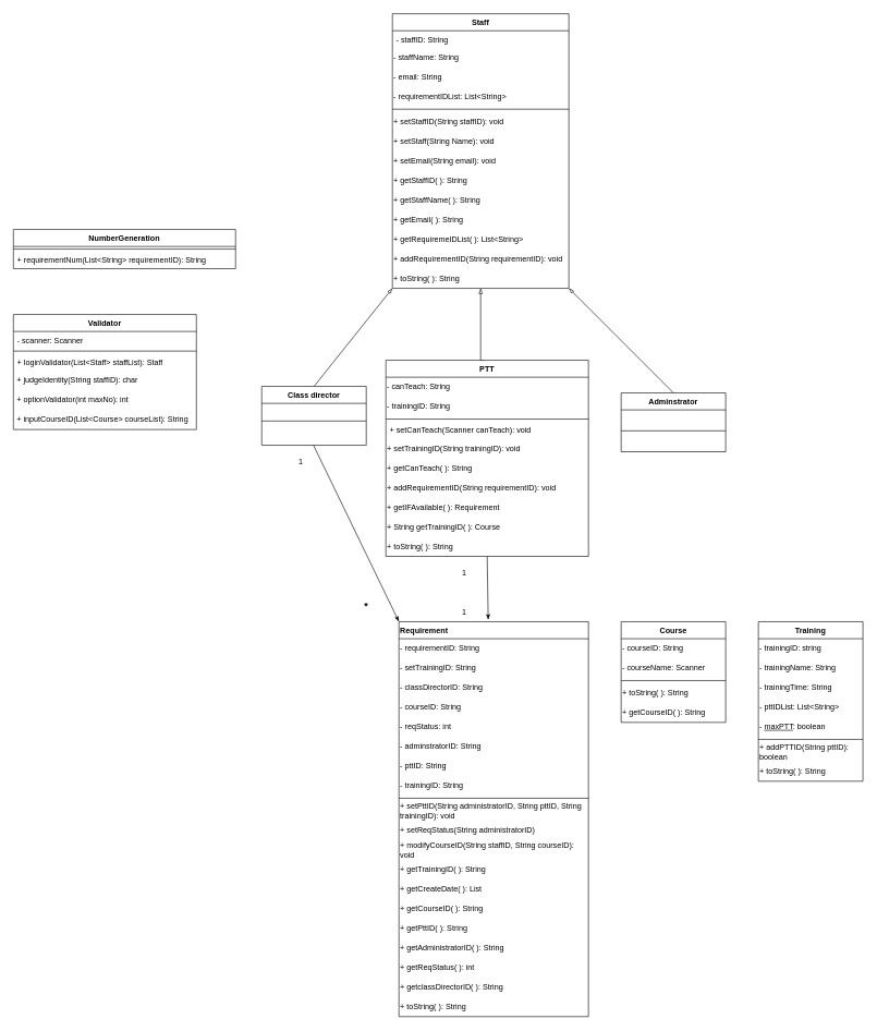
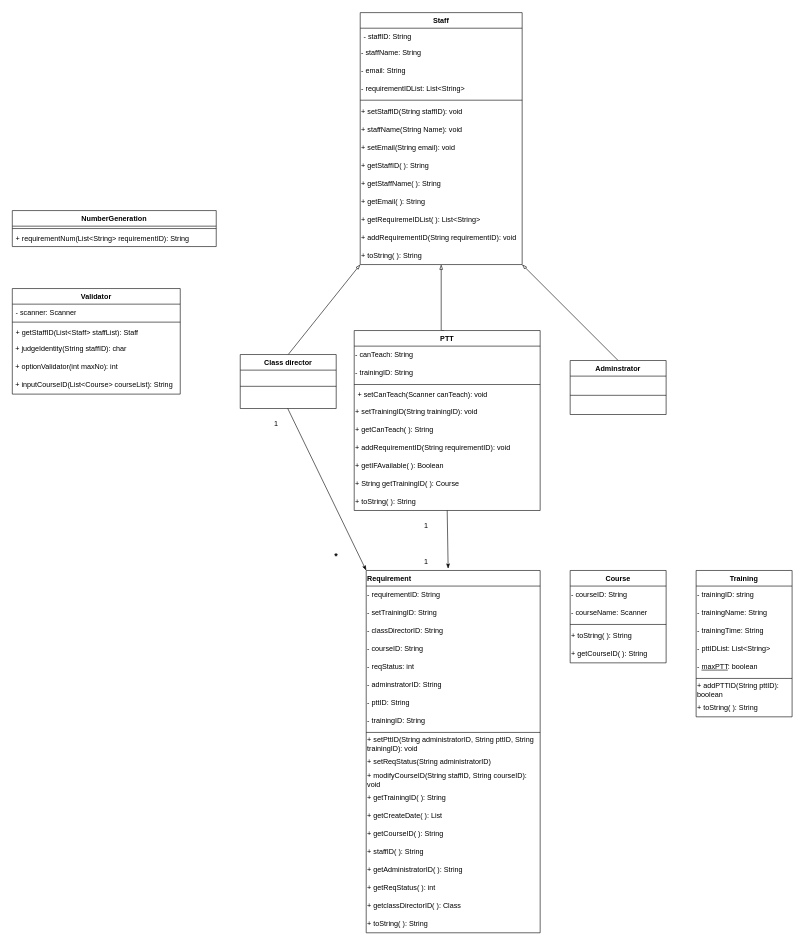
  <mxCell id="0" />
  <mxCell id="1" parent="0" />
  <mxCell id="2" value="Staff" style="swimlane;fontStyle=1;align=center;verticalAlign=top;childLayout=stackLayout;horizontal=1;startSize=26;horizontalStack=0;resizeParent=1;resizeLast=0;collapsible=1;marginBottom=0;rounded=0;shadow=0;strokeWidth=1;" parent="1" vertex="1"><mxGeometry x="600" y="20" width="270" height="420" as="geometry"><mxRectangle x="230" y="140" width="160" height="26" as="alternateBounds" /></mxGeometry></mxCell>
  <mxCell id="3" value="- staffID: String" style="text;align=left;verticalAlign=top;spacingLeft=4;spacingRight=4;overflow=hidden;rotatable=0;points=[[0,0.5],[1,0.5]];portConstraint=eastwest;" parent="2" vertex="1"><mxGeometry y="26" width="270" height="26" as="geometry" /></mxCell>
  <mxCell id="4" value="- staffName: String" style="text;html=1;strokeColor=none;fillColor=none;align=left;verticalAlign=middle;whiteSpace=wrap;rounded=0;" parent="2" vertex="1"><mxGeometry y="52" width="270" height="30" as="geometry" /></mxCell>
  <mxCell id="5" value="- email: String" style="text;html=1;strokeColor=none;fillColor=none;align=left;verticalAlign=middle;whiteSpace=wrap;rounded=0;" parent="2" vertex="1"><mxGeometry y="82" width="270" height="30" as="geometry" /></mxCell>
  <mxCell id="6" value="- requirementIDList: List&amp;lt;String&amp;gt;" style="text;html=1;strokeColor=none;fillColor=none;align=left;verticalAlign=middle;whiteSpace=wrap;rounded=0;" parent="2" vertex="1"><mxGeometry y="112" width="270" height="30" as="geometry" /></mxCell>
  <mxCell id="7" value="" style="line;html=1;strokeWidth=1;align=left;verticalAlign=middle;spacingTop=-1;spacingLeft=3;spacingRight=3;rotatable=0;labelPosition=right;points=[];portConstraint=eastwest;" parent="2" vertex="1"><mxGeometry y="142" width="270" height="8" as="geometry" /></mxCell>
  <mxCell id="8" value="+ setStaffID(String staffID): void" style="text;html=1;strokeColor=none;fillColor=none;align=left;verticalAlign=middle;whiteSpace=wrap;rounded=0;" parent="2" vertex="1"><mxGeometry y="150" width="270" height="30" as="geometry" /></mxCell>
- <mxCell id="9" value="+ setStaff(String Name): void" style="text;html=1;strokeColor=none;fillColor=none;align=left;verticalAlign=middle;whiteSpace=wrap;rounded=0;" parent="2" vertex="1"><mxGeometry y="180" width="270" height="30" as="geometry" /></mxCell>
+ <mxCell id="9" value="+ staffName(String Name): void" style="text;html=1;strokeColor=none;fillColor=none;align=left;verticalAlign=middle;whiteSpace=wrap;rounded=0;" parent="2" vertex="1"><mxGeometry y="180" width="270" height="30" as="geometry" /></mxCell>
  <mxCell id="10" value="+ setEmail(String email): void" style="text;html=1;strokeColor=none;fillColor=none;align=left;verticalAlign=middle;whiteSpace=wrap;rounded=0;" parent="2" vertex="1"><mxGeometry y="210" width="270" height="30" as="geometry" /></mxCell>
  <mxCell id="11" value="+ getStaffID( ): String&amp;nbsp;" style="text;html=1;strokeColor=none;fillColor=none;align=left;verticalAlign=middle;whiteSpace=wrap;rounded=0;" parent="2" vertex="1"><mxGeometry y="240" width="270" height="30" as="geometry" /></mxCell>
  <mxCell id="12" value="+ getStaffName( ): String" style="text;html=1;strokeColor=none;fillColor=none;align=left;verticalAlign=middle;whiteSpace=wrap;rounded=0;" parent="2" vertex="1"><mxGeometry y="270" width="270" height="30" as="geometry" /></mxCell>
  <mxCell id="13" value="+ getEmail( ): String" style="text;html=1;strokeColor=none;fillColor=none;align=left;verticalAlign=middle;whiteSpace=wrap;rounded=0;" parent="2" vertex="1"><mxGeometry y="300" width="270" height="30" as="geometry" /></mxCell>
  <mxCell id="14" value="+ getRequiremeIDList( ): List&amp;lt;String&amp;gt;" style="text;html=1;strokeColor=none;fillColor=none;align=left;verticalAlign=middle;whiteSpace=wrap;rounded=0;" parent="2" vertex="1"><mxGeometry y="330" width="270" height="30" as="geometry" /></mxCell>
  <mxCell id="15" value="+ addRequirementID(String requirementID): void" style="text;html=1;strokeColor=none;fillColor=none;align=left;verticalAlign=middle;whiteSpace=wrap;rounded=0;" parent="2" vertex="1"><mxGeometry y="360" width="270" height="30" as="geometry" /></mxCell>
  <mxCell id="16" value="+ toString( ): String" style="text;html=1;strokeColor=none;fillColor=none;align=left;verticalAlign=middle;whiteSpace=wrap;rounded=0;" parent="2" vertex="1"><mxGeometry y="390" width="270" height="30" as="geometry" /></mxCell>
  <mxCell id="17" style="rounded=0;orthogonalLoop=1;jettySize=auto;html=1;exitX=0.5;exitY=0;exitDx=0;exitDy=0;endArrow=blockThin;endFill=0;entryX=0;entryY=1;entryDx=0;entryDy=0;" parent="1" source="18" target="16" edge="1"><mxGeometry relative="1" as="geometry"><mxPoint x="480" y="500" as="targetPoint" /></mxGeometry></mxCell>
  <mxCell id="18" value="Class director" style="swimlane;fontStyle=1;align=center;verticalAlign=top;childLayout=stackLayout;horizontal=1;startSize=26;horizontalStack=0;resizeParent=1;resizeLast=0;collapsible=1;marginBottom=0;rounded=0;shadow=0;strokeWidth=1;" parent="1" vertex="1"><mxGeometry x="400" y="590" width="160" height="90" as="geometry"><mxRectangle x="130" y="380" width="160" height="26" as="alternateBounds" /></mxGeometry></mxCell>
  <mxCell id="19" value="" style="line;html=1;strokeWidth=1;align=left;verticalAlign=middle;spacingTop=-1;spacingLeft=3;spacingRight=3;rotatable=0;labelPosition=right;points=[];portConstraint=eastwest;" parent="18" vertex="1"><mxGeometry y="26" width="160" height="54" as="geometry" /></mxCell>
  <mxCell id="20" style="edgeStyle=orthogonalEdgeStyle;rounded=0;orthogonalLoop=1;jettySize=auto;html=1;endArrow=blockThin;endFill=0;entryX=0.5;entryY=1;entryDx=0;entryDy=0;" parent="1" target="16" edge="1"><mxGeometry relative="1" as="geometry"><mxPoint x="740" y="550" as="sourcePoint" /><mxPoint x="740" y="460" as="targetPoint" /><Array as="points"><mxPoint x="735" y="550" /></Array></mxGeometry></mxCell>
  <mxCell id="21" style="rounded=0;orthogonalLoop=1;jettySize=auto;html=1;exitX=0.5;exitY=0;exitDx=0;exitDy=0;endArrow=blockThin;endFill=0;entryX=1;entryY=1;entryDx=0;entryDy=0;" parent="1" source="22" target="16" edge="1"><mxGeometry relative="1" as="geometry"><mxPoint x="1022" y="570" as="targetPoint" /></mxGeometry></mxCell>
  <mxCell id="22" value="Adminstrator" style="swimlane;fontStyle=1;align=center;verticalAlign=top;childLayout=stackLayout;horizontal=1;startSize=26;horizontalStack=0;resizeParent=1;resizeLast=0;collapsible=1;marginBottom=0;rounded=0;shadow=0;strokeWidth=1;" parent="1" vertex="1"><mxGeometry x="950" y="600" width="160" height="90" as="geometry"><mxRectangle x="340" y="380" width="170" height="26" as="alternateBounds" /></mxGeometry></mxCell>
  <mxCell id="23" value="" style="line;html=1;strokeWidth=1;align=left;verticalAlign=middle;spacingTop=-1;spacingLeft=3;spacingRight=3;rotatable=0;labelPosition=right;points=[];portConstraint=eastwest;" parent="22" vertex="1"><mxGeometry y="26" width="160" height="64" as="geometry" /></mxCell>
  <mxCell id="24" value="Requirement" style="swimlane;fontStyle=1;align=left;verticalAlign=top;childLayout=stackLayout;horizontal=1;startSize=26;horizontalStack=0;resizeParent=1;resizeLast=0;collapsible=1;marginBottom=0;rounded=0;shadow=0;strokeWidth=1;swimlaneFillColor=default;" parent="1" vertex="1"><mxGeometry x="610" y="950" width="290" height="604" as="geometry"><mxRectangle x="550" y="140" width="160" height="26" as="alternateBounds" /></mxGeometry></mxCell>
  <mxCell id="25" value="- requirementID: String" style="text;html=1;strokeColor=none;fillColor=none;align=left;verticalAlign=middle;whiteSpace=wrap;rounded=0;" parent="24" vertex="1"><mxGeometry y="26" width="290" height="30" as="geometry" /></mxCell>
  <mxCell id="26" value="- setTrainingID: String" style="text;html=1;strokeColor=none;fillColor=none;align=left;verticalAlign=middle;whiteSpace=wrap;rounded=0;" parent="24" vertex="1"><mxGeometry y="56" width="290" height="30" as="geometry" /></mxCell>
  <mxCell id="27" value="- classDirectorID: String" style="text;html=1;strokeColor=none;fillColor=none;align=left;verticalAlign=middle;whiteSpace=wrap;rounded=0;" parent="24" vertex="1"><mxGeometry y="86" width="290" height="30" as="geometry" /></mxCell>
  <mxCell id="28" value="- courseID: String" style="text;html=1;strokeColor=none;fillColor=none;align=left;verticalAlign=middle;whiteSpace=wrap;rounded=0;" parent="24" vertex="1"><mxGeometry y="116" width="290" height="30" as="geometry" /></mxCell>
  <mxCell id="29" value="- reqStatus: int" style="text;html=1;strokeColor=none;fillColor=none;align=left;verticalAlign=middle;whiteSpace=wrap;rounded=0;" parent="24" vertex="1"><mxGeometry y="146" width="290" height="30" as="geometry" /></mxCell>
  <mxCell id="30" value="- adminstratorID: String" style="text;html=1;strokeColor=none;fillColor=none;align=left;verticalAlign=middle;whiteSpace=wrap;rounded=0;" parent="24" vertex="1"><mxGeometry y="176" width="290" height="30" as="geometry" /></mxCell>
  <mxCell id="31" value="- pttID: String" style="text;html=1;strokeColor=none;fillColor=none;align=left;verticalAlign=middle;whiteSpace=wrap;rounded=0;" parent="24" vertex="1"><mxGeometry y="206" width="290" height="30" as="geometry" /></mxCell>
  <mxCell id="32" value="- trainingID: String" style="text;html=1;strokeColor=none;fillColor=none;align=left;verticalAlign=middle;whiteSpace=wrap;rounded=0;" parent="24" vertex="1"><mxGeometry y="236" width="290" height="30" as="geometry" /></mxCell>
  <mxCell id="33" value="" style="line;html=1;strokeWidth=1;align=left;verticalAlign=middle;spacingTop=-1;spacingLeft=3;spacingRight=3;rotatable=0;labelPosition=right;points=[];portConstraint=eastwest;" parent="24" vertex="1"><mxGeometry y="266" width="290" height="8" as="geometry" /></mxCell>
  <mxCell id="34" value="+ setPttID(String administratorID, String pttID, String trainingID): void" style="text;html=1;strokeColor=none;fillColor=none;align=left;verticalAlign=middle;whiteSpace=wrap;rounded=0;" parent="24" vertex="1"><mxGeometry y="274" width="290" height="30" as="geometry" /></mxCell>
  <mxCell id="35" value="+ setReqStatus(String administratorID)" style="text;html=1;strokeColor=none;fillColor=none;align=left;verticalAlign=middle;whiteSpace=wrap;rounded=0;" parent="24" vertex="1"><mxGeometry y="304" width="290" height="30" as="geometry" /></mxCell>
  <mxCell id="36" value="+ modifyCourseID(String staffID, String courseID): void" style="text;html=1;strokeColor=none;fillColor=none;align=left;verticalAlign=middle;whiteSpace=wrap;rounded=0;" parent="24" vertex="1"><mxGeometry y="334" width="290" height="30" as="geometry" /></mxCell>
  <mxCell id="37" value="+ getTrainingID( ): String" style="text;html=1;strokeColor=none;fillColor=none;align=left;verticalAlign=middle;whiteSpace=wrap;rounded=0;" parent="24" vertex="1"><mxGeometry y="364" width="290" height="30" as="geometry" /></mxCell>
  <mxCell id="38" value="+ getCreateDate( ): List" style="text;html=1;strokeColor=none;fillColor=none;align=left;verticalAlign=middle;whiteSpace=wrap;rounded=0;" parent="24" vertex="1"><mxGeometry y="394" width="290" height="30" as="geometry" /></mxCell>
  <mxCell id="39" value="+ getCourseID( ): String" style="text;html=1;strokeColor=none;fillColor=none;align=left;verticalAlign=middle;whiteSpace=wrap;rounded=0;" parent="24" vertex="1"><mxGeometry y="424" width="290" height="30" as="geometry" /></mxCell>
- <mxCell id="40" value="+ getPttID( ): String" style="text;html=1;strokeColor=none;fillColor=none;align=left;verticalAlign=middle;whiteSpace=wrap;rounded=0;" parent="24" vertex="1"><mxGeometry y="454" width="290" height="30" as="geometry" /></mxCell>
+ <mxCell id="40" value="+ staffID( ): String" style="text;html=1;strokeColor=none;fillColor=none;align=left;verticalAlign=middle;whiteSpace=wrap;rounded=0;" parent="24" vertex="1"><mxGeometry y="454" width="290" height="30" as="geometry" /></mxCell>
  <mxCell id="41" value="+ getAdministratorID( ): String" style="text;html=1;strokeColor=none;fillColor=none;align=left;verticalAlign=middle;whiteSpace=wrap;rounded=0;" parent="24" vertex="1"><mxGeometry y="484" width="290" height="30" as="geometry" /></mxCell>
  <mxCell id="42" value="+ getReqStatus( ): int" style="text;html=1;strokeColor=none;fillColor=none;align=left;verticalAlign=middle;whiteSpace=wrap;rounded=0;" parent="24" vertex="1"><mxGeometry y="514" width="290" height="30" as="geometry" /></mxCell>
- <mxCell id="43" value="+ getclassDirectorID( ): String" style="text;html=1;strokeColor=none;fillColor=none;align=left;verticalAlign=middle;whiteSpace=wrap;rounded=0;" parent="24" vertex="1"><mxGeometry y="544" width="290" height="30" as="geometry" /></mxCell>
+ <mxCell id="43" value="+ getclassDirectorID( ): Class" style="text;html=1;strokeColor=none;fillColor=none;align=left;verticalAlign=middle;whiteSpace=wrap;rounded=0;" parent="24" vertex="1"><mxGeometry y="544" width="290" height="30" as="geometry" /></mxCell>
  <mxCell id="44" value="+ toString( ): String" style="text;html=1;strokeColor=none;fillColor=none;align=left;verticalAlign=middle;whiteSpace=wrap;rounded=0;" parent="24" vertex="1"><mxGeometry y="574" width="290" height="30" as="geometry" /></mxCell>
  <mxCell id="45" value="Course" style="swimlane;fontStyle=1;align=center;verticalAlign=top;childLayout=stackLayout;horizontal=1;startSize=26;horizontalStack=0;resizeParent=1;resizeLast=0;collapsible=1;marginBottom=0;rounded=0;shadow=0;strokeWidth=1;swimlaneFillColor=default;" parent="1" vertex="1"><mxGeometry x="950" y="950" width="160" height="154" as="geometry"><mxRectangle x="550" y="140" width="160" height="26" as="alternateBounds" /></mxGeometry></mxCell>
  <mxCell id="46" value="- courseID: String" style="text;html=1;strokeColor=none;fillColor=none;align=left;verticalAlign=middle;whiteSpace=wrap;rounded=0;" parent="45" vertex="1"><mxGeometry y="26" width="160" height="30" as="geometry" /></mxCell>
  <mxCell id="47" value="- courseName: Scanner" style="text;html=1;strokeColor=none;fillColor=none;align=left;verticalAlign=middle;whiteSpace=wrap;rounded=0;" parent="45" vertex="1"><mxGeometry y="56" width="160" height="30" as="geometry" /></mxCell>
  <mxCell id="48" value="" style="line;html=1;strokeWidth=1;align=left;verticalAlign=middle;spacingTop=-1;spacingLeft=3;spacingRight=3;rotatable=0;labelPosition=right;points=[];portConstraint=eastwest;" parent="45" vertex="1"><mxGeometry y="86" width="160" height="8" as="geometry" /></mxCell>
  <mxCell id="49" value="+ toString( ): String" style="text;html=1;strokeColor=none;fillColor=none;align=left;verticalAlign=middle;whiteSpace=wrap;rounded=0;" parent="45" vertex="1"><mxGeometry y="94" width="160" height="30" as="geometry" /></mxCell>
  <mxCell id="50" value="+ getCourseID( ): String" style="text;html=1;strokeColor=none;fillColor=none;align=left;verticalAlign=middle;whiteSpace=wrap;rounded=0;" parent="45" vertex="1"><mxGeometry y="124" width="160" height="30" as="geometry" /></mxCell>
  <mxCell id="51" value="PTT" style="swimlane;fontStyle=1;align=center;verticalAlign=top;childLayout=stackLayout;horizontal=1;startSize=26;horizontalStack=0;resizeParent=1;resizeParentMax=0;resizeLast=0;collapsible=1;marginBottom=0;whiteSpace=wrap;html=1;" parent="1" vertex="1"><mxGeometry x="590" y="550" width="310" height="300" as="geometry" /></mxCell>
  <mxCell id="52" value="- canTeach: String&amp;nbsp;" style="text;html=1;strokeColor=none;fillColor=none;align=left;verticalAlign=middle;whiteSpace=wrap;rounded=0;" parent="51" vertex="1"><mxGeometry y="26" width="310" height="30" as="geometry" /></mxCell>
  <mxCell id="53" value="- trainingID: String" style="text;html=1;strokeColor=none;fillColor=none;align=left;verticalAlign=middle;whiteSpace=wrap;rounded=0;" parent="51" vertex="1"><mxGeometry y="56" width="310" height="30" as="geometry" /></mxCell>
  <mxCell id="54" value="" style="line;strokeWidth=1;fillColor=none;align=left;verticalAlign=middle;spacingTop=-1;spacingLeft=3;spacingRight=3;rotatable=0;labelPosition=right;points=[];portConstraint=eastwest;strokeColor=inherit;" parent="51" vertex="1"><mxGeometry y="86" width="310" height="8" as="geometry" /></mxCell>
  <mxCell id="55" value="+ setCanTeach(Scanner canTeach): void" style="text;strokeColor=none;fillColor=none;align=left;verticalAlign=top;spacingLeft=4;spacingRight=4;overflow=hidden;rotatable=0;points=[[0,0.5],[1,0.5]];portConstraint=eastwest;whiteSpace=wrap;html=1;" parent="51" vertex="1"><mxGeometry y="94" width="310" height="26" as="geometry" /></mxCell>
  <mxCell id="56" value="+ setTrainingID(String trainingID): void" style="text;html=1;strokeColor=none;fillColor=none;align=left;verticalAlign=middle;whiteSpace=wrap;rounded=0;" parent="51" vertex="1"><mxGeometry y="120" width="310" height="30" as="geometry" /></mxCell>
  <mxCell id="57" value="+ getCanTeach( ): String" style="text;html=1;strokeColor=none;fillColor=none;align=left;verticalAlign=middle;whiteSpace=wrap;rounded=0;" parent="51" vertex="1"><mxGeometry y="150" width="310" height="30" as="geometry" /></mxCell>
  <mxCell id="58" value="+ addRequirementID(String requirementID): void" style="text;html=1;strokeColor=none;fillColor=none;align=left;verticalAlign=middle;whiteSpace=wrap;rounded=0;" parent="51" vertex="1"><mxGeometry y="180" width="310" height="30" as="geometry" /></mxCell>
- <mxCell id="59" value="+ getIFAvailable( ): Requirement" style="text;html=1;strokeColor=none;fillColor=none;align=left;verticalAlign=middle;whiteSpace=wrap;rounded=0;" parent="51" vertex="1"><mxGeometry y="210" width="310" height="30" as="geometry" /></mxCell>
+ <mxCell id="59" value="+ getIFAvailable( ): Boolean" style="text;html=1;strokeColor=none;fillColor=none;align=left;verticalAlign=middle;whiteSpace=wrap;rounded=0;" parent="51" vertex="1"><mxGeometry y="210" width="310" height="30" as="geometry" /></mxCell>
  <mxCell id="60" value="+ String getTrainingID( ): Course" style="text;html=1;strokeColor=none;fillColor=none;align=left;verticalAlign=middle;whiteSpace=wrap;rounded=0;" parent="51" vertex="1"><mxGeometry y="240" width="310" height="30" as="geometry" /></mxCell>
  <mxCell id="61" value="+ toString( ): String" style="text;html=1;strokeColor=none;fillColor=none;align=left;verticalAlign=middle;whiteSpace=wrap;rounded=0;" parent="51" vertex="1"><mxGeometry y="270" width="310" height="30" as="geometry" /></mxCell>
  <mxCell id="62" value="Training" style="swimlane;fontStyle=1;align=center;verticalAlign=top;childLayout=stackLayout;horizontal=1;startSize=26;horizontalStack=0;resizeParent=1;resizeLast=0;collapsible=1;marginBottom=0;rounded=0;shadow=0;strokeWidth=1;swimlaneFillColor=default;" parent="1" vertex="1"><mxGeometry x="1160" y="950" width="160" height="244" as="geometry"><mxRectangle x="550" y="140" width="160" height="26" as="alternateBounds" /></mxGeometry></mxCell>
  <mxCell id="63" value="- trainingID: string" style="text;html=1;strokeColor=none;fillColor=none;align=left;verticalAlign=middle;whiteSpace=wrap;rounded=0;" parent="62" vertex="1"><mxGeometry y="26" width="160" height="30" as="geometry" /></mxCell>
  <mxCell id="64" value="- trainingName: String" style="text;html=1;strokeColor=none;fillColor=none;align=left;verticalAlign=middle;whiteSpace=wrap;rounded=0;" parent="62" vertex="1"><mxGeometry y="56" width="160" height="30" as="geometry" /></mxCell>
  <mxCell id="65" value="- trainingTime: String" style="text;html=1;strokeColor=none;fillColor=none;align=left;verticalAlign=middle;whiteSpace=wrap;rounded=0;" parent="62" vertex="1"><mxGeometry y="86" width="160" height="30" as="geometry" /></mxCell>
  <mxCell id="66" value="- pttIDList: List&amp;lt;String&amp;gt;" style="text;html=1;strokeColor=none;fillColor=none;align=left;verticalAlign=middle;whiteSpace=wrap;rounded=0;" parent="62" vertex="1"><mxGeometry y="116" width="160" height="30" as="geometry" /></mxCell>
  <mxCell id="67" value="- &lt;u&gt;maxPTT&lt;/u&gt;: boolean" style="text;html=1;strokeColor=none;fillColor=none;align=left;verticalAlign=middle;whiteSpace=wrap;rounded=0;" parent="62" vertex="1"><mxGeometry y="146" width="160" height="30" as="geometry" /></mxCell>
  <mxCell id="68" value="" style="line;html=1;strokeWidth=1;align=left;verticalAlign=middle;spacingTop=-1;spacingLeft=3;spacingRight=3;rotatable=0;labelPosition=right;points=[];portConstraint=eastwest;" parent="62" vertex="1"><mxGeometry y="176" width="160" height="8" as="geometry" /></mxCell>
  <mxCell id="69" value="+ addPTTID(String pttID): boolean&amp;nbsp;" style="text;html=1;strokeColor=none;fillColor=none;align=left;verticalAlign=middle;whiteSpace=wrap;rounded=0;" parent="62" vertex="1"><mxGeometry y="184" width="160" height="30" as="geometry" /></mxCell>
  <mxCell id="70" value="+ toString( ): String" style="text;html=1;strokeColor=none;fillColor=none;align=left;verticalAlign=middle;whiteSpace=wrap;rounded=0;" parent="62" vertex="1"><mxGeometry y="214" width="160" height="30" as="geometry" /></mxCell>
  <mxCell id="71" value="" style="endArrow=classicThin;html=1;rounded=0;horizontal=0;endFill=1;entryX=0.471;entryY=-0.005;entryDx=0;entryDy=0;entryPerimeter=0;exitX=0.5;exitY=1;exitDx=0;exitDy=0;" parent="1" source="61" target="24" edge="1"><mxGeometry width="50" height="50" relative="1" as="geometry"><mxPoint x="750" y="870" as="sourcePoint" /><mxPoint y="820" as="targetPoint" x="800" /></mxGeometry></mxCell>
  <mxCell id="72" value="1" style="text;html=1;strokeColor=none;fillColor=none;align=center;verticalAlign=middle;whiteSpace=wrap;rounded=0;" parent="1" vertex="1"><mxGeometry x="680" y="860" width="60" height="30" as="geometry" /></mxCell>
  <mxCell id="73" value="1" style="text;html=1;strokeColor=none;fillColor=none;align=center;verticalAlign=middle;whiteSpace=wrap;rounded=0;" parent="1" vertex="1"><mxGeometry x="680" y="920" width="60" height="30" as="geometry" /></mxCell>
  <mxCell id="74" value="" style="endArrow=classicThin;html=1;rounded=0;horizontal=0;endFill=1;entryX=0;entryY=0;entryDx=0;entryDy=0;exitX=0.5;exitY=1;exitDx=0;exitDy=0;" parent="1" target="24" edge="1"><mxGeometry width="50" height="50" relative="1" as="geometry"><mxPoint x="479.21" y="680" as="sourcePoint" /><mxPoint x="480.8" y="776.98" as="targetPoint" /></mxGeometry></mxCell>
  <mxCell id="75" value="1" style="text;html=1;strokeColor=none;fillColor=none;align=center;verticalAlign=middle;whiteSpace=wrap;rounded=0;" parent="1" vertex="1"><mxGeometry x="430" y="690" width="60" height="30" as="geometry" /></mxCell>
  <mxCell id="76" value="&lt;b&gt;&lt;font style=&quot;font-size: 15px&quot;&gt;*&lt;/font&gt;&lt;/b&gt;" style="text;html=1;strokeColor=none;fillColor=none;align=center;verticalAlign=middle;whiteSpace=wrap;rounded=0;" parent="1" vertex="1"><mxGeometry x="530" y="910" width="60" height="30" as="geometry" /></mxCell>
  <mxCell id="77" value="NumberGeneration" style="swimlane;fontStyle=1;align=center;verticalAlign=top;childLayout=stackLayout;horizontal=1;startSize=26;horizontalStack=0;resizeParent=1;resizeParentMax=0;resizeLast=0;collapsible=1;marginBottom=0;whiteSpace=wrap;html=1;" vertex="1" parent="1"><mxGeometry x="20" y="350" width="340" height="60" as="geometry" /></mxCell>
  <mxCell id="78" value="" style="line;strokeWidth=1;fillColor=none;align=left;verticalAlign=middle;spacingTop=-1;spacingLeft=3;spacingRight=3;rotatable=0;labelPosition=right;points=[];portConstraint=eastwest;strokeColor=inherit;" vertex="1" parent="77"><mxGeometry y="26" width="340" height="8" as="geometry" /></mxCell>
  <mxCell id="79" value="+ requirementNum(List&amp;lt;String&amp;gt; requirementID): String" style="text;strokeColor=none;fillColor=none;align=left;verticalAlign=top;spacingLeft=4;spacingRight=4;overflow=hidden;rotatable=0;points=[[0,0.5],[1,0.5]];portConstraint=eastwest;whiteSpace=wrap;html=1;" vertex="1" parent="77"><mxGeometry y="34" width="340" height="26" as="geometry" /></mxCell>
  <mxCell id="80" value="Validator" style="swimlane;fontStyle=1;align=center;verticalAlign=top;childLayout=stackLayout;horizontal=1;startSize=26;horizontalStack=0;resizeParent=1;resizeParentMax=0;resizeLast=0;collapsible=1;marginBottom=0;whiteSpace=wrap;html=1;" vertex="1" parent="1"><mxGeometry x="20" y="480" width="280" height="176" as="geometry" /></mxCell>
  <mxCell id="81" value="- scanner: Scanner" style="text;strokeColor=none;fillColor=none;align=left;verticalAlign=top;spacingLeft=4;spacingRight=4;overflow=hidden;rotatable=0;points=[[0,0.5],[1,0.5]];portConstraint=eastwest;whiteSpace=wrap;html=1;" vertex="1" parent="80"><mxGeometry y="26" width="280" height="26" as="geometry" /></mxCell>
  <mxCell id="82" value="" style="line;strokeWidth=1;fillColor=none;align=left;verticalAlign=middle;spacingTop=-1;spacingLeft=3;spacingRight=3;rotatable=0;labelPosition=right;points=[];portConstraint=eastwest;strokeColor=inherit;" vertex="1" parent="80"><mxGeometry y="52" width="280" height="8" as="geometry" /></mxCell>
- <mxCell id="83" value="+ loginValidator(List&amp;lt;Staff&amp;gt; staffList): Staff" style="text;strokeColor=none;fillColor=none;align=left;verticalAlign=top;spacingLeft=4;spacingRight=4;overflow=hidden;rotatable=0;points=[[0,0.5],[1,0.5]];portConstraint=eastwest;whiteSpace=wrap;html=1;" vertex="1" parent="80"><mxGeometry y="60" width="280" height="26" as="geometry" /></mxCell>
+ <mxCell id="83" value="+ getStaffID(List&amp;lt;Staff&amp;gt; staffList): Staff" style="text;strokeColor=none;fillColor=none;align=left;verticalAlign=top;spacingLeft=4;spacingRight=4;overflow=hidden;rotatable=0;points=[[0,0.5],[1,0.5]];portConstraint=eastwest;whiteSpace=wrap;html=1;" vertex="1" parent="80"><mxGeometry y="60" width="280" height="26" as="geometry" /></mxCell>
  <mxCell id="84" value="&amp;nbsp;+ judgeIdentity(String staffID): char" style="text;html=1;strokeColor=none;fillColor=none;align=left;verticalAlign=middle;whiteSpace=wrap;rounded=0;" vertex="1" parent="80"><mxGeometry y="86" width="280" height="30" as="geometry" /></mxCell>
  <mxCell id="85" value="&amp;nbsp;+ optionValidator(int maxNo): int" style="text;html=1;strokeColor=none;fillColor=none;align=left;verticalAlign=middle;whiteSpace=wrap;rounded=0;" vertex="1" parent="80"><mxGeometry y="116" width="280" height="30" as="geometry" /></mxCell>
  <mxCell id="86" value="&amp;nbsp;+ inputCourseID(List&amp;lt;Course&amp;gt; courseList): String" style="text;html=1;strokeColor=none;fillColor=none;align=left;verticalAlign=middle;whiteSpace=wrap;rounded=0;" vertex="1" parent="80"><mxGeometry y="146" width="280" height="30" as="geometry" /></mxCell>
